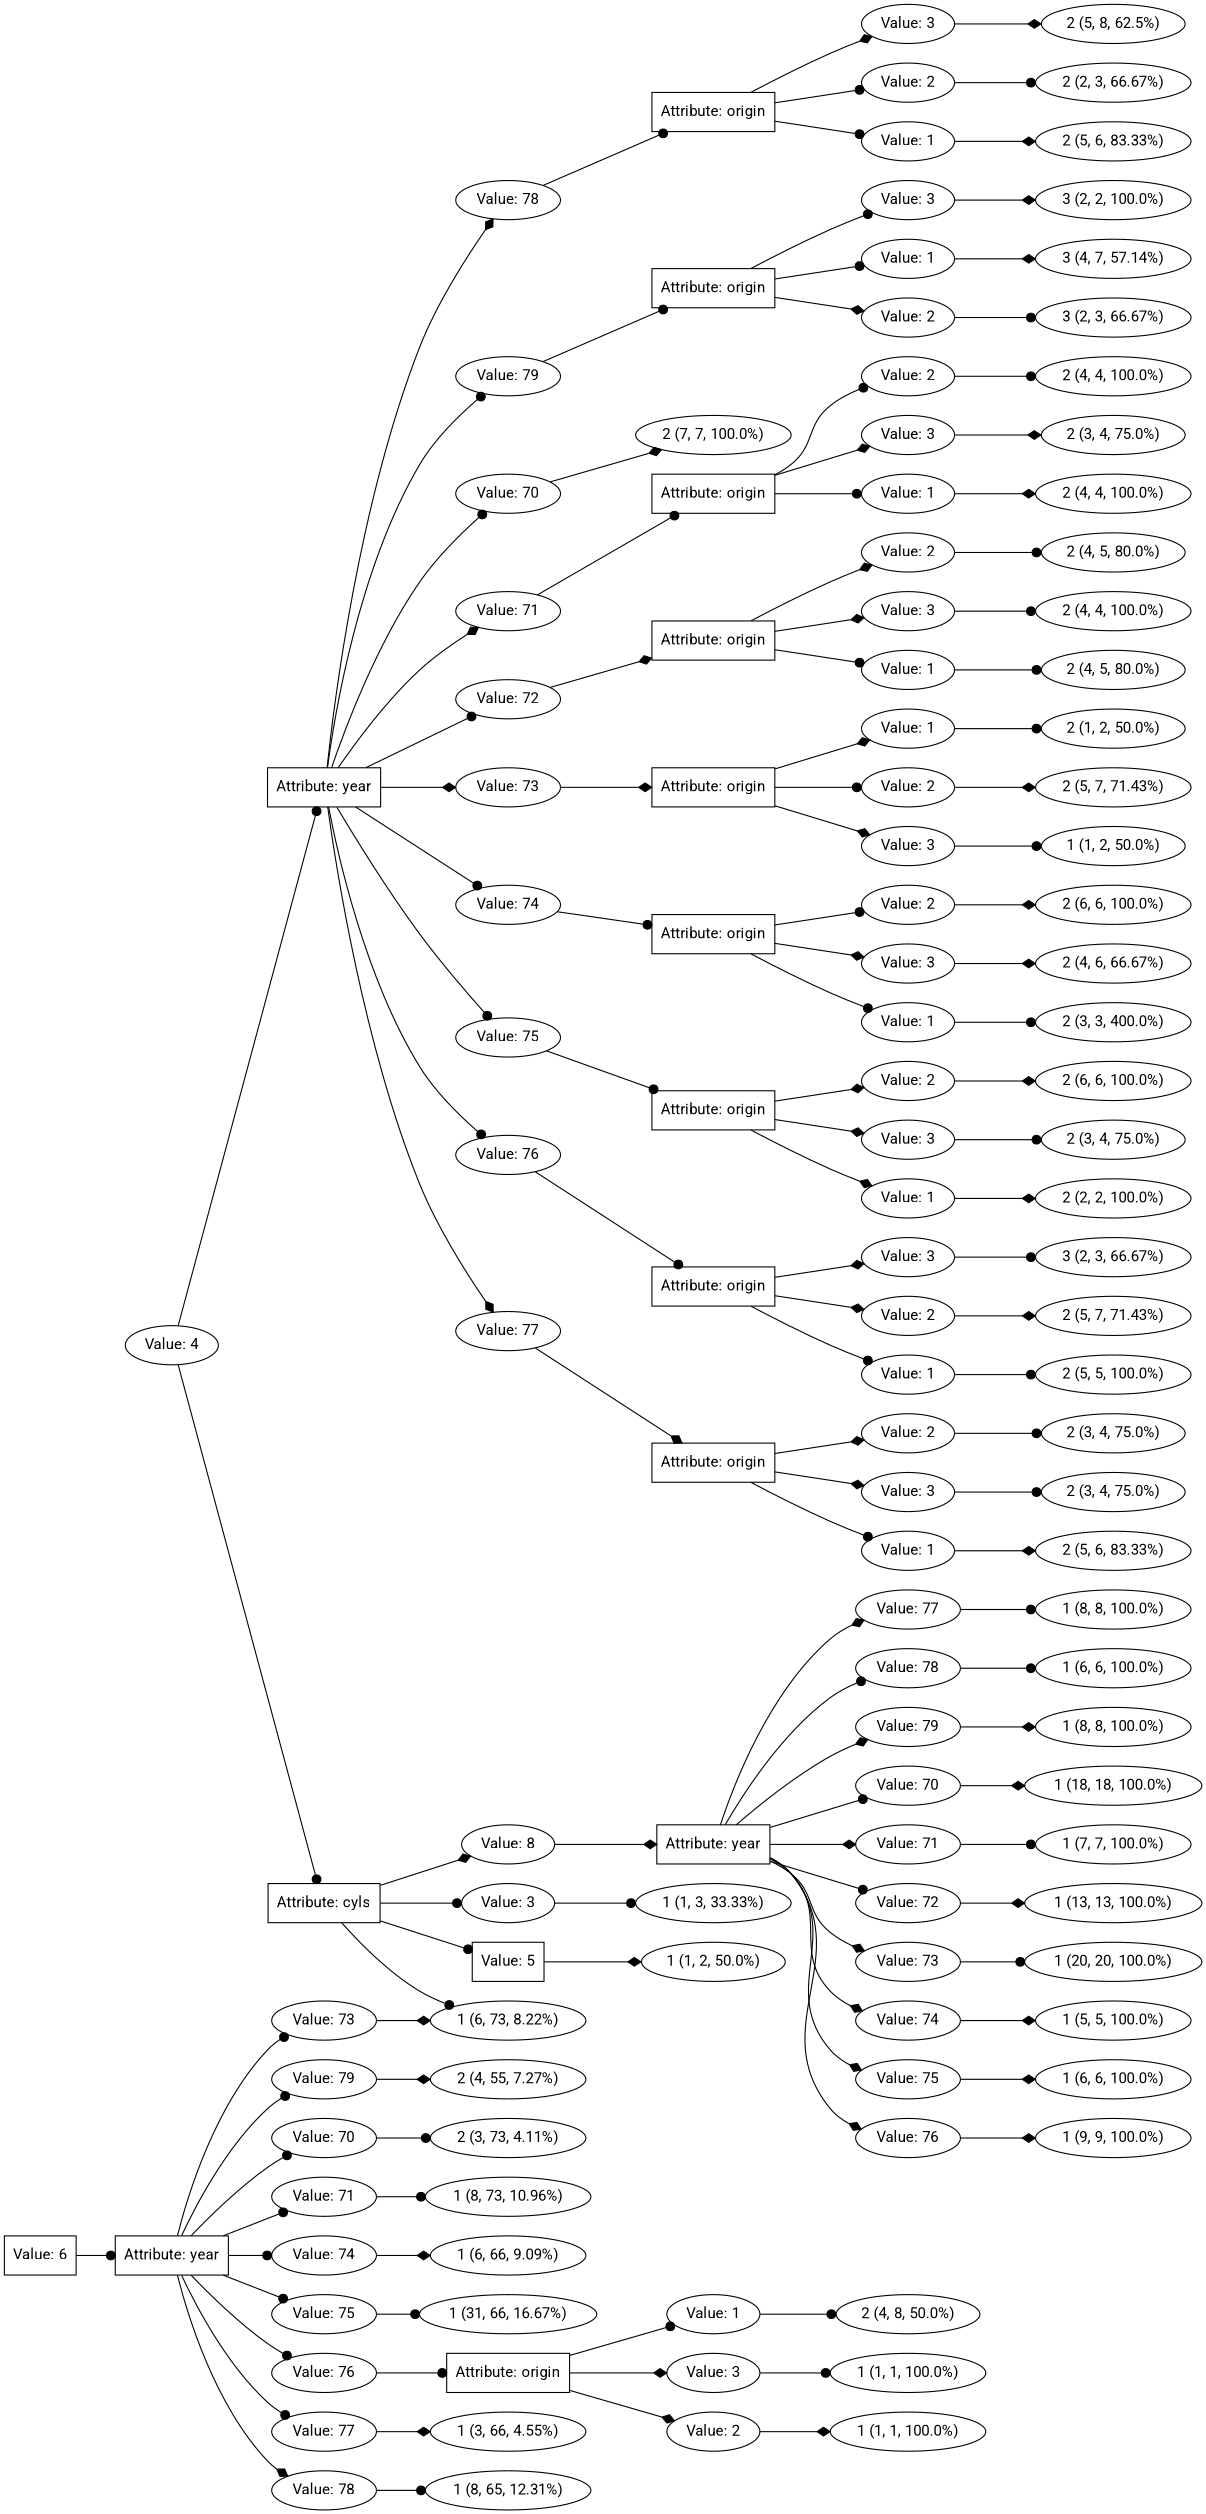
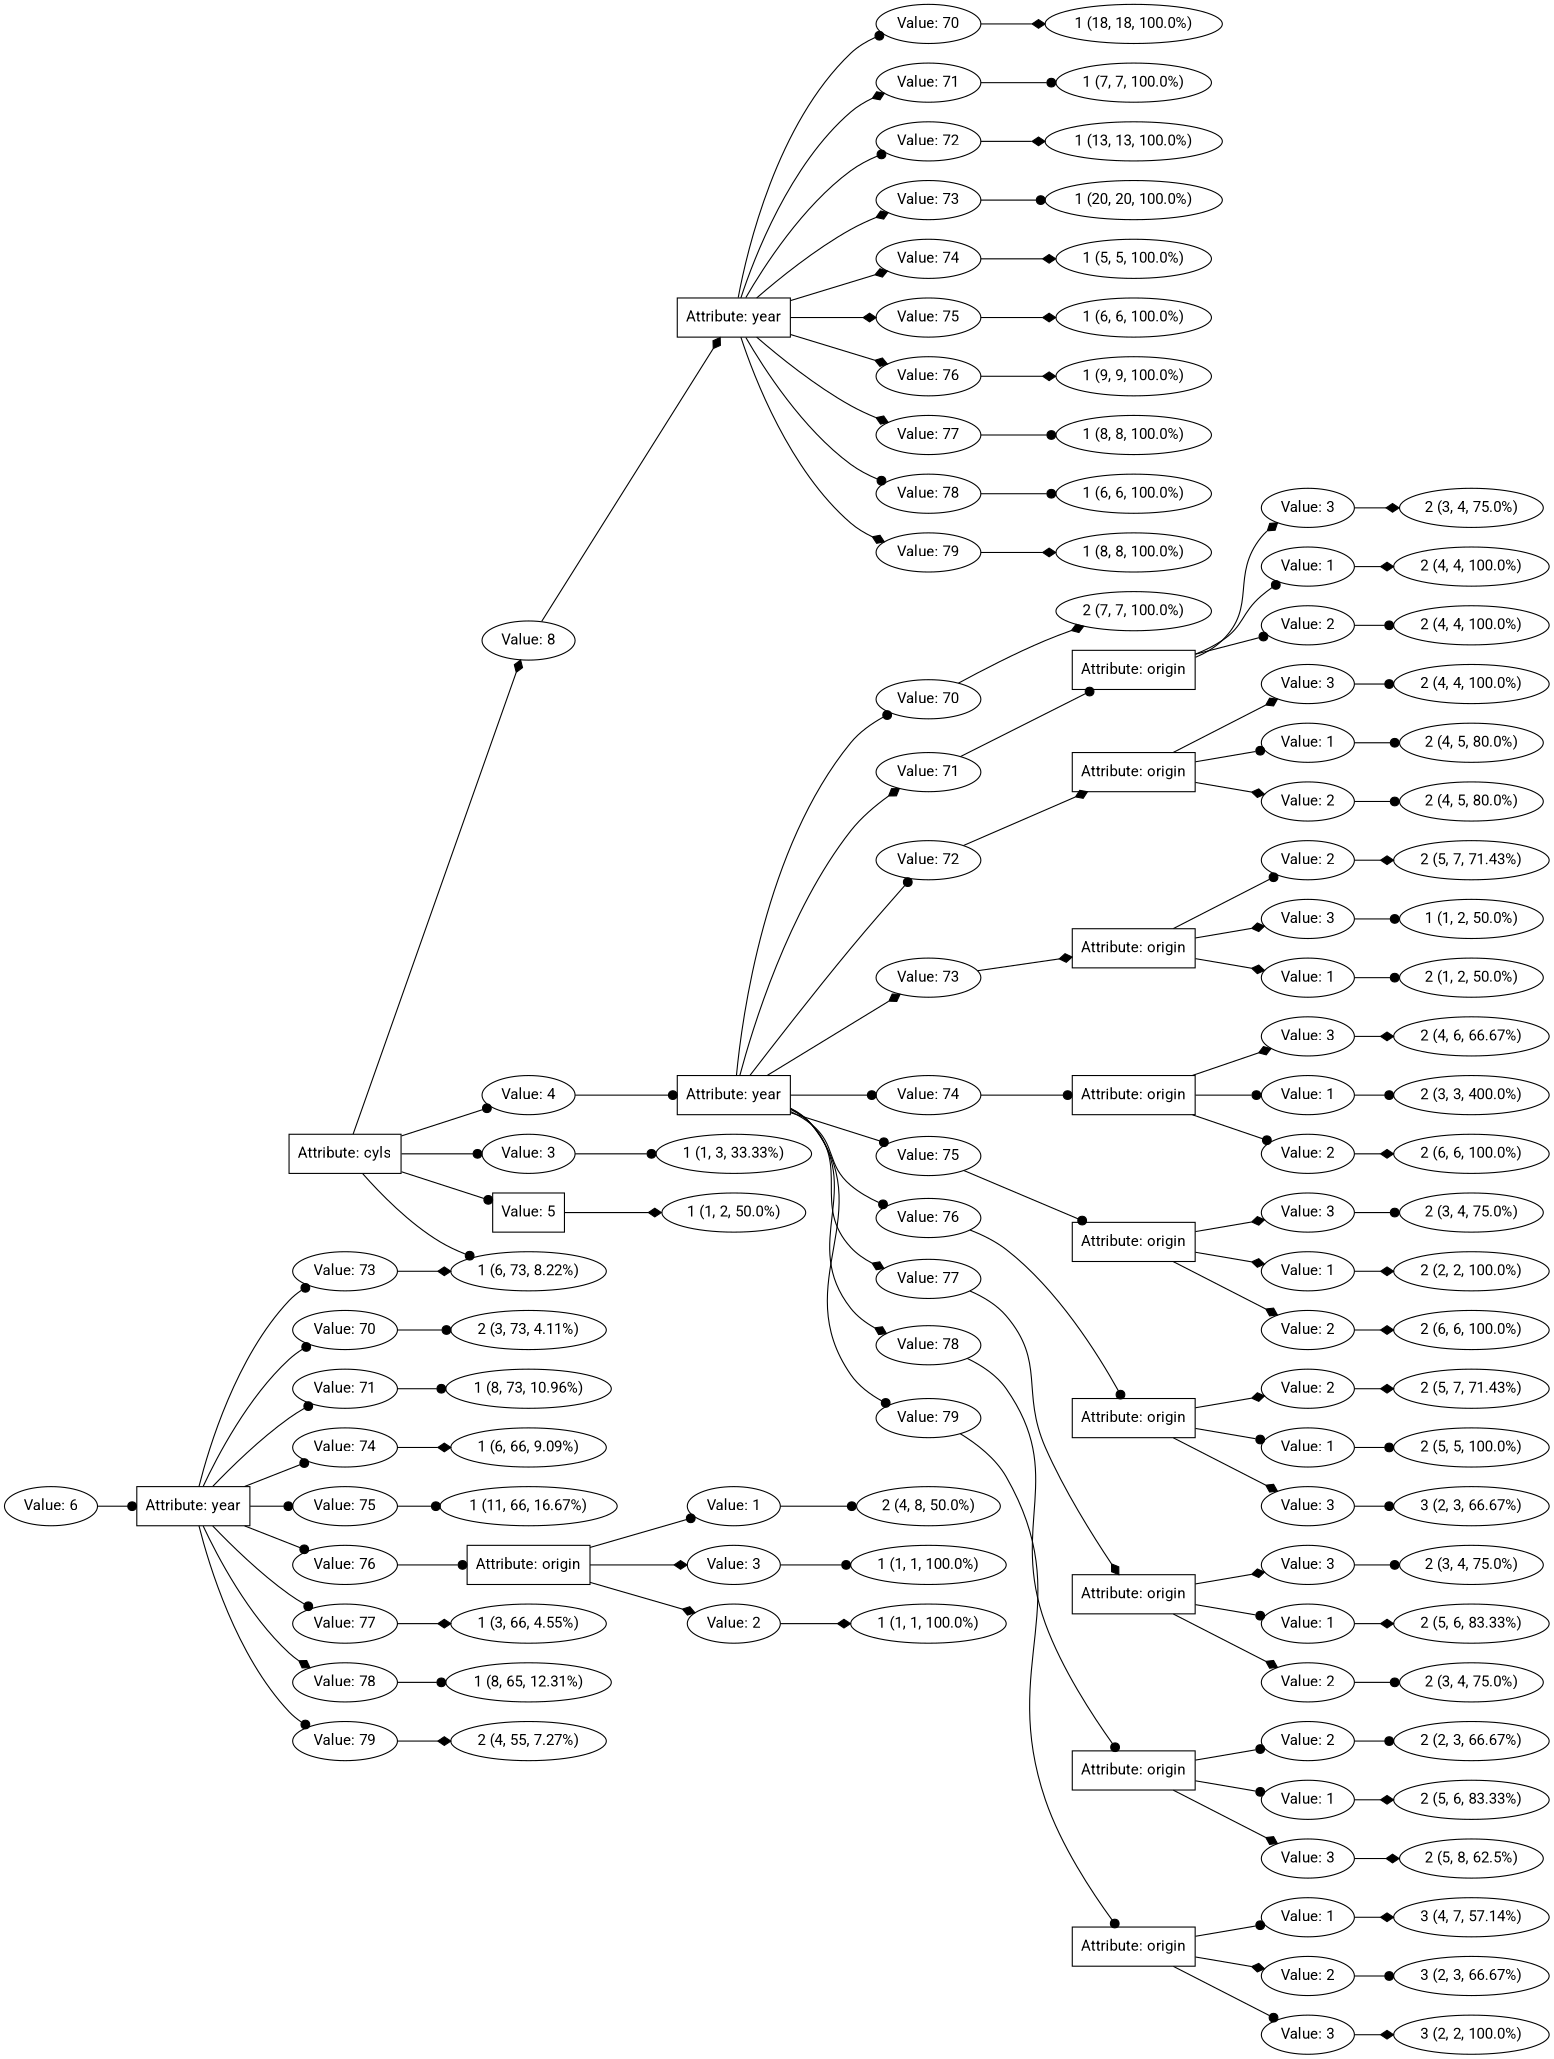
  digraph {
    fontname=Roboto
    rankdir=LR
    node [fillcolor=white fontname=Roboto shape=oval style=filled]
    edge [arrowhead=dot fontname=Roboto]
    n1 [label="Attribute: cyls" shape=rectangle]
    n2 [label="Value: 8"]
    n3 [label="Value: 4"]
    n4 [label="Value: 3"]
    n5 [label="Value: 5" shape=box]
    n6 [label="1 (6, 73, 8.22%)"]
    n7 [label="Attribute: year" shape=rectangle]
    n8 [label="Attribute: year" shape=rectangle]
-   n9 [label="Value: 6" shape=box]
+   n9 [label="Value: 6"]
    n10 [label="Attribute: year" shape=rectangle]
    n11 [label="1 (1, 3, 33.33%)"]
    n12 [label="1 (1, 2, 50.0%)"]
    n13 [label="Value: 70"]
    n14 [label="Value: 71"]
    n15 [label="Value: 72"]
    n16 [label="Value: 73"]
    n17 [label="Value: 74"]
    n18 [label="Value: 75"]
    n19 [label="Value: 76"]
    n20 [label="Value: 77"]
    n21 [label="Value: 78"]
    n22 [label="Value: 79"]
    n23 [label="1 (18, 18, 100.0%)"]
    n24 [label="1 (7, 7, 100.0%)"]
    n25 [label="1 (13, 13, 100.0%)"]
    n26 [label="1 (20, 20, 100.0%)"]
    n27 [label="1 (5, 5, 100.0%)"]
    n28 [label="1 (6, 6, 100.0%)"]
    n29 [label="1 (9, 9, 100.0%)"]
    n30 [label="1 (8, 8, 100.0%)"]
    n31 [label="1 (6, 6, 100.0%)"]
    n32 [label="1 (8, 8, 100.0%)"]
    n33 [label="Value: 70"]
    n34 [label="Value: 71"]
    n35 [label="Value: 72"]
    n36 [label="Value: 73"]
    n37 [label="Value: 74"]
    n38 [label="Value: 75"]
    n39 [label="Value: 76"]
    n40 [label="Value: 77"]
    n41 [label="Value: 78"]
    n42 [label="Value: 79"]
    n43 [label="2 (7, 7, 100.0%)"]
    n44 [label="Attribute: origin" shape=rectangle]
    n45 [label="Attribute: origin" shape=rectangle]
    n46 [label="Attribute: origin" shape=rectangle]
    n47 [label="Attribute: origin" shape=rectangle]
    n48 [label="Attribute: origin" shape=rectangle]
    n49 [label="Attribute: origin" shape=rectangle]
    n50 [label="Attribute: origin" shape=rectangle]
    n51 [label="Attribute: origin" shape=rectangle]
    n52 [label="Attribute: origin" shape=rectangle]
    n53 [label="Value: 3"]
    n54 [label="Value: 1"]
    n55 [label="Value: 2"]
    n56 [label="2 (3, 4, 75.0%)"]
    n57 [label="2 (4, 4, 100.0%)"]
    n58 [label="2 (4, 4, 100.0%)"]
    n59 [label="Value: 3"]
    n60 [label="Value: 1"]
    n61 [label="Value: 2"]
    n62 [label="2 (4, 4, 100.0%)"]
    n63 [label="2 (4, 5, 80.0%)"]
    n64 [label="2 (4, 5, 80.0%)"]
    n65 [label="Value: 2"]
    n66 [label="Value: 3"]
    n67 [label="Value: 1"]
    n68 [label="2 (5, 7, 71.43%)"]
    n69 [label="1 (1, 2, 50.0%)"]
    n70 [label="2 (1, 2, 50.0%)"]
    n71 [label="Value: 3"]
    n72 [label="Value: 1"]
    n73 [label="Value: 2"]
    n74 [label="2 (4, 6, 66.67%)"]
    n75 [label="2 (3, 3, 400.0%)"]
    n76 [label="2 (6, 6, 100.0%)"]
    n77 [label="Value: 3"]
    n78 [label="Value: 1"]
    n79 [label="Value: 2"]
    n80 [label="2 (3, 4, 75.0%)"]
    n81 [label="2 (2, 2, 100.0%)"]
    n82 [label="2 (6, 6, 100.0%)"]
    n83 [label="Value: 2"]
    n84 [label="Value: 1"]
    n85 [label="Value: 3"]
    n86 [label="2 (5, 7, 71.43%)"]
    n87 [label="2 (5, 5, 100.0%)"]
    n88 [label="3 (2, 3, 66.67%)"]
    n89 [label="Value: 3"]
    n90 [label="Value: 1"]
    n91 [label="Value: 2"]
    n92 [label="2 (3, 4, 75.0%)"]
    n93 [label="2 (5, 6, 83.33%)"]
    n94 [label="2 (3, 4, 75.0%)"]
    n95 [label="Value: 2"]
    n96 [label="Value: 1"]
    n97 [label="Value: 3"]
    n98 [label="2 (2, 3, 66.67%)"]
    n99 [label="2 (5, 6, 83.33%)"]
    n100 [label="2 (5, 8, 62.5%)"]
    n101 [label="Value: 1"]
    n102 [label="Value: 2"]
    n103 [label="Value: 3"]
    n104 [label="3 (4, 7, 57.14%)"]
    n105 [label="3 (2, 3, 66.67%)"]
    n106 [label="3 (2, 2, 100.0%)"]
    n107 [label="Value: 70"]
    n108 [label="Value: 71"]
    n109 [label="Value: 73"]
    n110 [label="Value: 74"]
    n111 [label="Value: 75"]
    n112 [label="Value: 76"]
    n113 [label="Value: 77"]
    n114 [label="Value: 78"]
    n115 [label="Value: 79"]
    n116 [label="2 (3, 73, 4.11%)"]
    n117 [label="1 (8, 73, 10.96%)"]
    n118 [label="1 (6, 66, 9.09%)"]
-   n119 [label="1 (31, 66, 16.67%)"]
+   n119 [label="1 (11, 66, 16.67%)"]
    n120 [label="Attribute: origin" shape=rectangle]
    n121 [label="1 (3, 66, 4.55%)"]
    n122 [label="1 (8, 65, 12.31%)"]
    n123 [label="2 (4, 55, 7.27%)"]
    n124 [label="Value: 1"]
    n125 [label="Value: 3"]
    n126 [label="Value: 2"]
    n127 [label="2 (4, 8, 50.0%)"]
    n128 [label="1 (1, 1, 100.0%)"]
    n129 [label="1 (1, 1, 100.0%)"]
    n1 -> n2 [arrowhead=diamond]
-   n3 -> n1
+   n1 -> n3
    n1 -> n4
    n1 -> n5
    n1 -> n6
    n2 -> n7 [arrowhead=diamond]
    n3 -> n8
    n4 -> n11
    n5 -> n12 [arrowhead=diamond]
    n7 -> n13
    n7 -> n14 [arrowhead=diamond]
    n7 -> n15
    n7 -> n16 [arrowhead=diamond]
    n7 -> n17 [arrowhead=diamond]
    n7 -> n18 [arrowhead=diamond]
    n7 -> n19 [arrowhead=diamond]
    n7 -> n20 [arrowhead=diamond]
    n7 -> n21
    n7 -> n22 [arrowhead=diamond]
    n8 -> n33
    n8 -> n34 [arrowhead=diamond]
    n8 -> n35
    n8 -> n36 [arrowhead=diamond]
    n8 -> n37
    n8 -> n38
    n8 -> n39
    n8 -> n40 [arrowhead=diamond]
    n8 -> n41 [arrowhead=diamond]
    n8 -> n42
    n9 -> n10
    n10 -> n107
    n10 -> n108
    n10 -> n109
    n10 -> n110
    n10 -> n111
    n10 -> n112
    n10 -> n113
    n10 -> n114 [arrowhead=diamond]
    n10 -> n115
    n13 -> n23 [arrowhead=diamond]
    n14 -> n24
    n15 -> n25 [arrowhead=diamond]
    n16 -> n26
    n17 -> n27 [arrowhead=diamond]
    n18 -> n28 [arrowhead=diamond]
    n19 -> n29 [arrowhead=diamond]
    n20 -> n30
    n21 -> n31
    n22 -> n32 [arrowhead=diamond]
    n33 -> n43 [arrowhead=diamond]
    n34 -> n44
    n35 -> n45 [arrowhead=diamond]
    n36 -> n46 [arrowhead=diamond]
    n37 -> n47
    n38 -> n48
    n39 -> n49
    n40 -> n50 [arrowhead=diamond]
    n41 -> n51
    n42 -> n52
    n44 -> n53 [arrowhead=diamond]
    n44 -> n54
    n44 -> n55
    n45 -> n59 [arrowhead=diamond]
    n45 -> n60
    n45 -> n61 [arrowhead=diamond]
    n46 -> n65
    n46 -> n66 [arrowhead=diamond]
    n46 -> n67 [arrowhead=diamond]
    n47 -> n71 [arrowhead=diamond]
    n47 -> n72
    n47 -> n73
    n48 -> n77 [arrowhead=diamond]
    n48 -> n78 [arrowhead=diamond]
    n48 -> n79 [arrowhead=diamond]
    n49 -> n83 [arrowhead=diamond]
    n49 -> n84
    n49 -> n85 [arrowhead=diamond]
    n50 -> n89 [arrowhead=diamond]
    n50 -> n90
    n50 -> n91 [arrowhead=diamond]
    n51 -> n95
    n51 -> n96
    n51 -> n97 [arrowhead=diamond]
    n52 -> n101
    n52 -> n102 [arrowhead=diamond]
    n52 -> n103
    n53 -> n56 [arrowhead=diamond]
    n54 -> n57 [arrowhead=diamond]
    n55 -> n58
    n59 -> n62
    n60 -> n63
    n61 -> n64
    n65 -> n68 [arrowhead=diamond]
    n66 -> n69
    n67 -> n70
    n71 -> n74 [arrowhead=diamond]
    n72 -> n75
    n73 -> n76 [arrowhead=diamond]
    n77 -> n80
    n78 -> n81 [arrowhead=diamond]
    n79 -> n82 [arrowhead=diamond]
    n83 -> n86 [arrowhead=diamond]
    n84 -> n87
    n85 -> n88
    n89 -> n92
    n90 -> n93 [arrowhead=diamond]
    n91 -> n94
    n95 -> n98
    n96 -> n99 [arrowhead=diamond]
    n97 -> n100 [arrowhead=diamond]
    n101 -> n104 [arrowhead=diamond]
    n102 -> n105
    n103 -> n106 [arrowhead=diamond]
    n107 -> n116
    n108 -> n117
    n109 -> n6 [arrowhead=diamond]
    n110 -> n118 [arrowhead=diamond]
    n111 -> n119
    n112 -> n120
    n113 -> n121 [arrowhead=diamond]
    n114 -> n122
    n115 -> n123 [arrowhead=diamond]
    n120 -> n124
    n120 -> n125 [arrowhead=diamond]
    n120 -> n126 [arrowhead=diamond]
    n124 -> n127
    n125 -> n128
    n126 -> n129 [arrowhead=diamond]
  }
